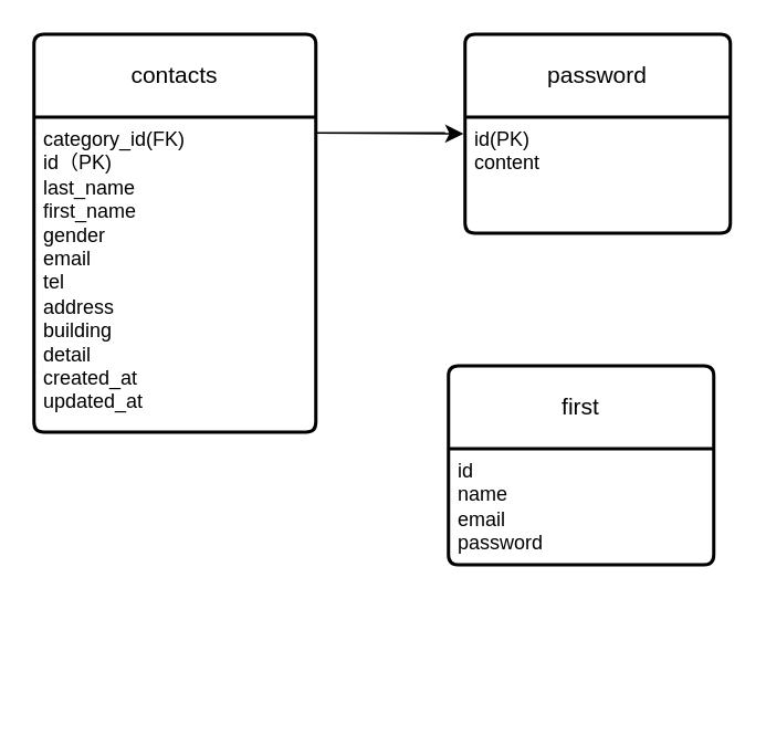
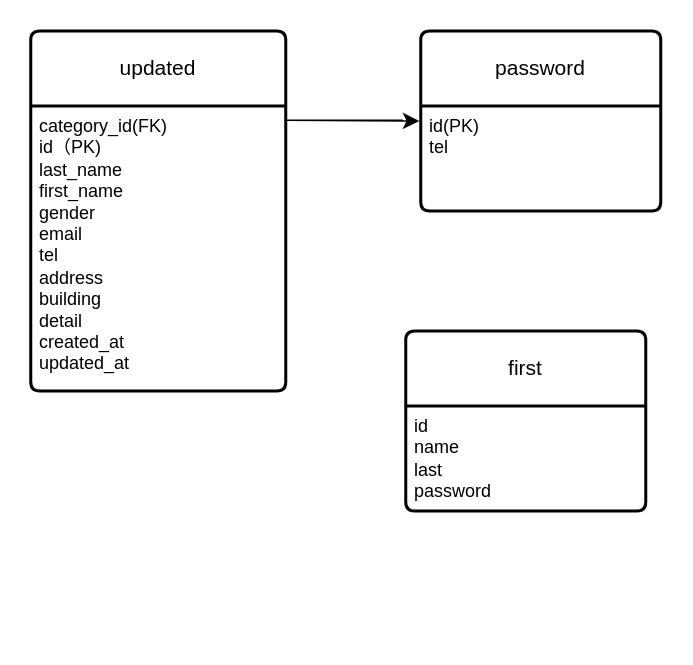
  <mxCell id="0" />
  <mxCell id="1" parent="0" />
  <mxCell id="2" value="password" style="swimlane;childLayout=stackLayout;horizontal=1;startSize=50;horizontalStack=0;rounded=1;fontSize=14;fontStyle=0;strokeWidth=2;resizeParent=0;resizeLast=1;shadow=0;dashed=0;align=center;arcSize=4;whiteSpace=wrap;html=1;movable=1;resizable=1;rotatable=1;deletable=1;editable=1;locked=0;connectable=1;" vertex="1" parent="1"><mxGeometry x="280" y="20" width="160" height="120" as="geometry" /></mxCell>
- <mxCell id="3" value="id(PK)&lt;div&gt;content&lt;/div&gt;" style="align=left;strokeColor=none;fillColor=none;spacingLeft=4;spacingRight=4;fontSize=12;verticalAlign=top;resizable=0;rotatable=0;part=1;html=1;whiteSpace=wrap;" vertex="1" parent="2"><mxGeometry y="50" width="160" height="70" as="geometry" /></mxCell>
+ <mxCell id="3" value="id(PK)&lt;div&gt;tel&lt;/div&gt;" style="align=left;strokeColor=none;fillColor=none;spacingLeft=4;spacingRight=4;fontSize=12;verticalAlign=top;resizable=0;rotatable=0;part=1;html=1;whiteSpace=wrap;" vertex="1" parent="2"><mxGeometry y="50" width="160" height="70" as="geometry" /></mxCell>
  <mxCell id="4" value="first" style="swimlane;childLayout=stackLayout;horizontal=1;startSize=50;horizontalStack=0;rounded=1;fontSize=14;fontStyle=0;strokeWidth=2;resizeParent=0;resizeLast=1;shadow=0;dashed=0;align=center;arcSize=4;whiteSpace=wrap;html=1;" vertex="1" parent="1"><mxGeometry x="270" y="220" width="160" height="120" as="geometry" /></mxCell>
- <mxCell id="5" value="id&lt;div&gt;name&lt;/div&gt;&lt;div&gt;email&lt;/div&gt;&lt;div&gt;password&lt;/div&gt;" style="align=left;strokeColor=none;fillColor=none;spacingLeft=4;spacingRight=4;fontSize=12;verticalAlign=top;resizable=0;rotatable=0;part=1;html=1;whiteSpace=wrap;" vertex="1" parent="4"><mxGeometry y="50" width="160" height="70" as="geometry" /></mxCell>
+ <mxCell id="5" value="id&lt;div&gt;name&lt;/div&gt;&lt;div&gt;last&lt;/div&gt;&lt;div&gt;password&lt;/div&gt;" style="align=left;strokeColor=none;fillColor=none;spacingLeft=4;spacingRight=4;fontSize=12;verticalAlign=top;resizable=0;rotatable=0;part=1;html=1;whiteSpace=wrap;" vertex="1" parent="4"><mxGeometry y="50" width="160" height="70" as="geometry" /></mxCell>
  <mxCell id="6" value="&amp;nbsp;" style="text;html=1;align=center;verticalAlign=middle;resizable=0;points=[];autosize=1;strokeColor=none;fillColor=none;fontSize=16;" vertex="1" parent="1"><mxGeometry x="29" y="391" width="30" height="30" as="geometry" /></mxCell>
- <mxCell id="7" value="contacts" style="swimlane;childLayout=stackLayout;horizontal=1;startSize=50;horizontalStack=0;rounded=1;fontSize=14;fontStyle=0;strokeWidth=2;resizeParent=0;resizeLast=1;shadow=0;dashed=0;align=center;arcSize=4;whiteSpace=wrap;html=1;movable=1;resizable=1;rotatable=1;deletable=1;editable=1;locked=0;connectable=1;" vertex="1" parent="1"><mxGeometry x="20" y="20" width="170" height="240" as="geometry" /></mxCell>
+ <mxCell id="7" value="updated" style="swimlane;childLayout=stackLayout;horizontal=1;startSize=50;horizontalStack=0;rounded=1;fontSize=14;fontStyle=0;strokeWidth=2;resizeParent=0;resizeLast=1;shadow=0;dashed=0;align=center;arcSize=4;whiteSpace=wrap;html=1;movable=1;resizable=1;rotatable=1;deletable=1;editable=1;locked=0;connectable=1;" vertex="1" parent="1"><mxGeometry x="20" y="20" width="170" height="240" as="geometry" /></mxCell>
  <mxCell id="8" value="category_id(FK)&lt;div&gt;id（PK)&lt;/div&gt;&lt;div&gt;last_name&lt;/div&gt;&lt;div&gt;first_name&lt;/div&gt;&lt;div&gt;gender&lt;/div&gt;&lt;div&gt;email&lt;/div&gt;&lt;div&gt;tel&lt;/div&gt;&lt;div&gt;address&lt;/div&gt;&lt;div&gt;building&lt;/div&gt;&lt;div&gt;detail&lt;/div&gt;&lt;div&gt;created_at&lt;/div&gt;&lt;div&gt;updated_at&lt;/div&gt;" style="align=left;strokeColor=none;fillColor=none;spacingLeft=4;spacingRight=4;fontSize=12;verticalAlign=top;resizable=0;rotatable=0;part=1;html=1;whiteSpace=wrap;" vertex="1" parent="7"><mxGeometry y="50" width="170" height="190" as="geometry" /></mxCell>
  <mxCell id="9" value="" style="edgeStyle=elbowEdgeStyle;elbow=horizontal;endArrow=classic;html=1;curved=0;rounded=0;endSize=8;startSize=8;fontSize=12;exitX=-0.012;exitY=0.047;exitDx=0;exitDy=0;exitPerimeter=0;entryX=-0.006;entryY=0.143;entryDx=0;entryDy=0;entryPerimeter=0;" edge="1" parent="1" target="3"><mxGeometry width="50" height="50" relative="1" as="geometry"><mxPoint x="267.96" y="79.46" as="sourcePoint" /><mxPoint x="170" y="80.53" as="targetPoint" /><Array as="points"><mxPoint x="190" y="80" /></Array></mxGeometry></mxCell>
